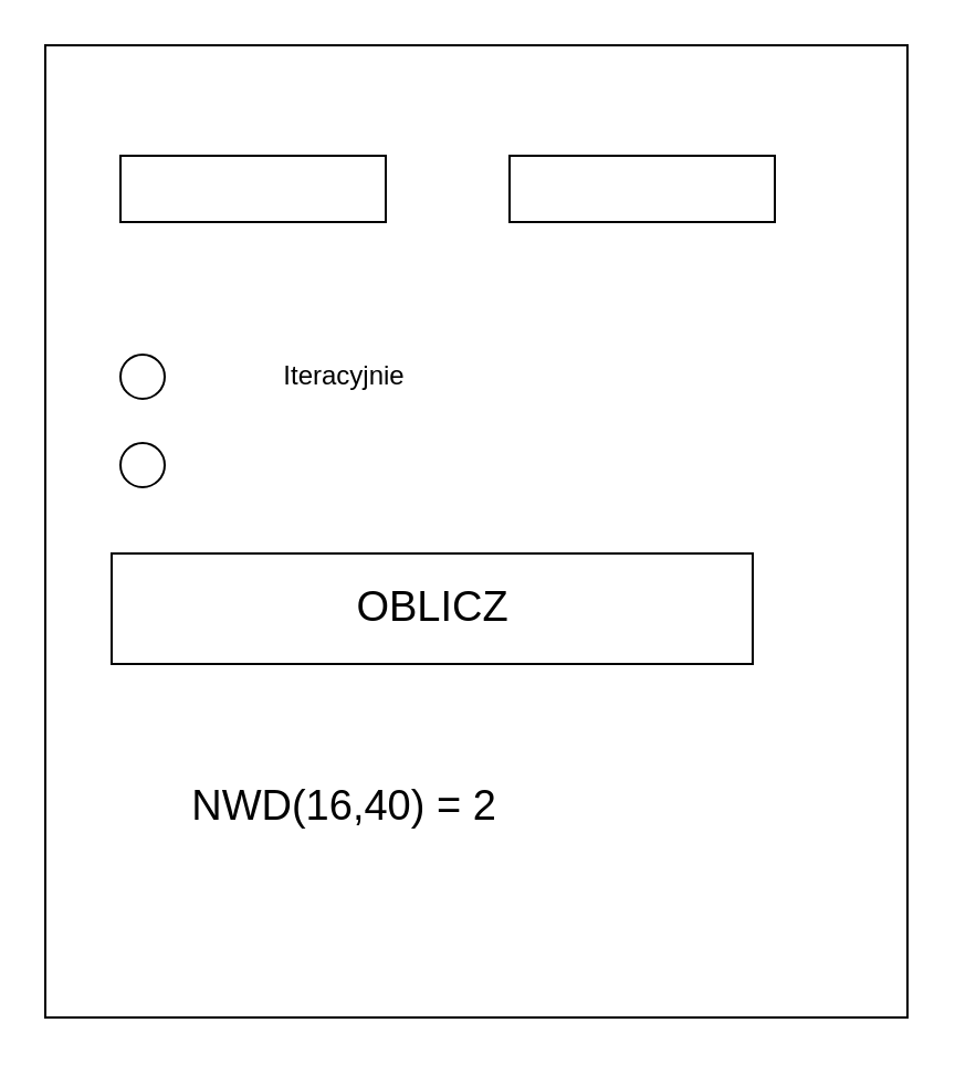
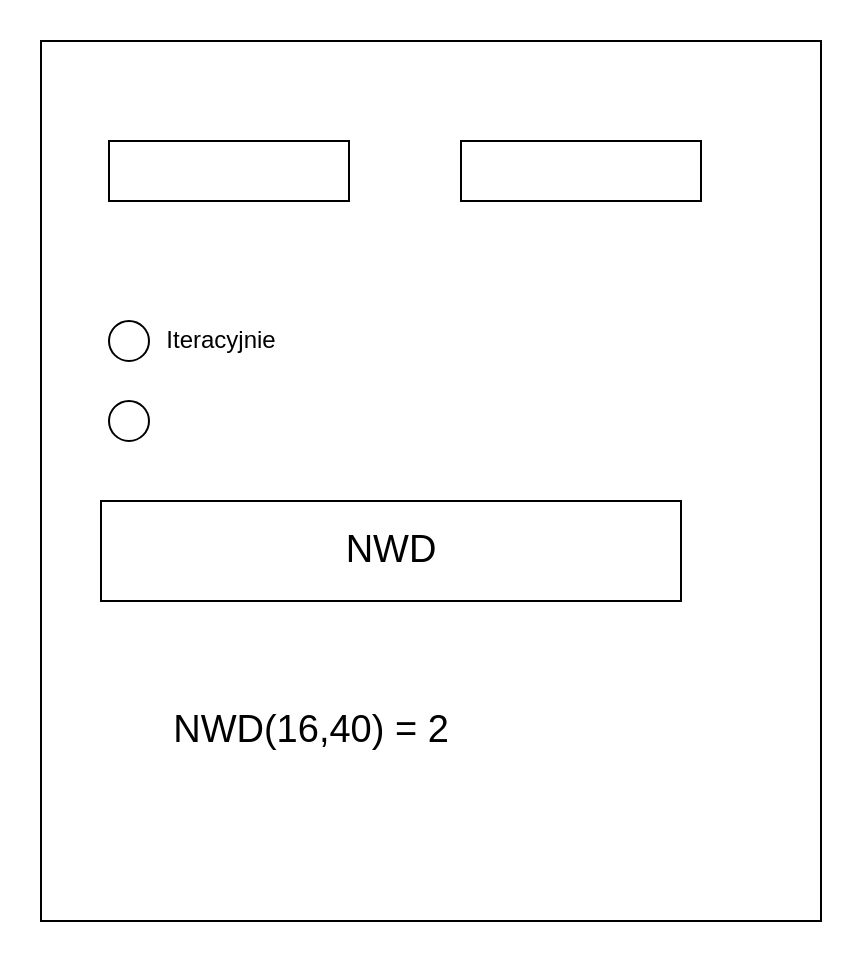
  <mxCell id="0" />
  <mxCell id="1" parent="0" />
  <mxCell id="2" value="" style="whiteSpace=wrap;html=1;" vertex="1" parent="1"><mxGeometry x="20" y="20" width="390" height="440" as="geometry" /></mxCell>
  <mxCell id="3" value="" style="whiteSpace=wrap;html=1;" vertex="1" parent="1"><mxGeometry x="54" y="70" width="120" height="30" as="geometry" /></mxCell>
  <mxCell id="4" value="" style="whiteSpace=wrap;html=1;" vertex="1" parent="1"><mxGeometry x="230" y="70" width="120" height="30" as="geometry" /></mxCell>
  <mxCell id="5" value="" style="ellipse;whiteSpace=wrap;html=1;" vertex="1" parent="1"><mxGeometry x="54" y="160" width="20" height="20" as="geometry" /></mxCell>
  <mxCell id="6" value="" style="ellipse;whiteSpace=wrap;html=1;" vertex="1" parent="1"><mxGeometry x="54" y="200" width="20" height="20" as="geometry" /></mxCell>
- <mxCell id="7" value="Iteracyjnie" style="text;html=1;resizable=0;autosize=1;align=center;verticalAlign=middle;points=[];fillColor=none;strokeColor=none;rounded=0;" vertex="1" parent="1"><mxGeometry x="120" y="160" width="70" height="20" as="geometry" /></mxCell>
+ <mxCell id="7" value="Iteracyjnie" style="text;html=1;resizable=0;autosize=1;align=center;verticalAlign=middle;points=[];fillColor=none;strokeColor=none;rounded=0;" vertex="1" parent="1"><mxGeometry x="75" y="160" width="70" height="20" as="geometry" /></mxCell>
  <mxCell id="8" value="" style="whiteSpace=wrap;html=1;" vertex="1" parent="1"><mxGeometry x="50" y="250" width="290" height="50" as="geometry" /></mxCell>
  <mxCell id="9" value="NWD(16,40) = 2" style="text;html=1;resizable=0;autosize=1;align=center;verticalAlign=middle;points=[];fillColor=none;strokeColor=none;rounded=0;fontSize=19;" vertex="1" parent="1"><mxGeometry x="80" y="350" width="150" height="30" as="geometry" /></mxCell>
- <mxCell id="10" value="OBLICZ" style="text;html=1;resizable=0;autosize=1;align=center;verticalAlign=middle;points=[];fillColor=none;strokeColor=none;rounded=0;fontSize=19;" vertex="1" parent="1"><mxGeometry x="155" y="260" width="80" height="30" as="geometry" /></mxCell>
+ <mxCell id="10" value="NWD" style="text;html=1;resizable=0;autosize=1;align=center;verticalAlign=middle;points=[];fillColor=none;strokeColor=none;rounded=0;fontSize=19;" vertex="1" parent="1"><mxGeometry x="155" y="260" width="80" height="30" as="geometry" /></mxCell>
